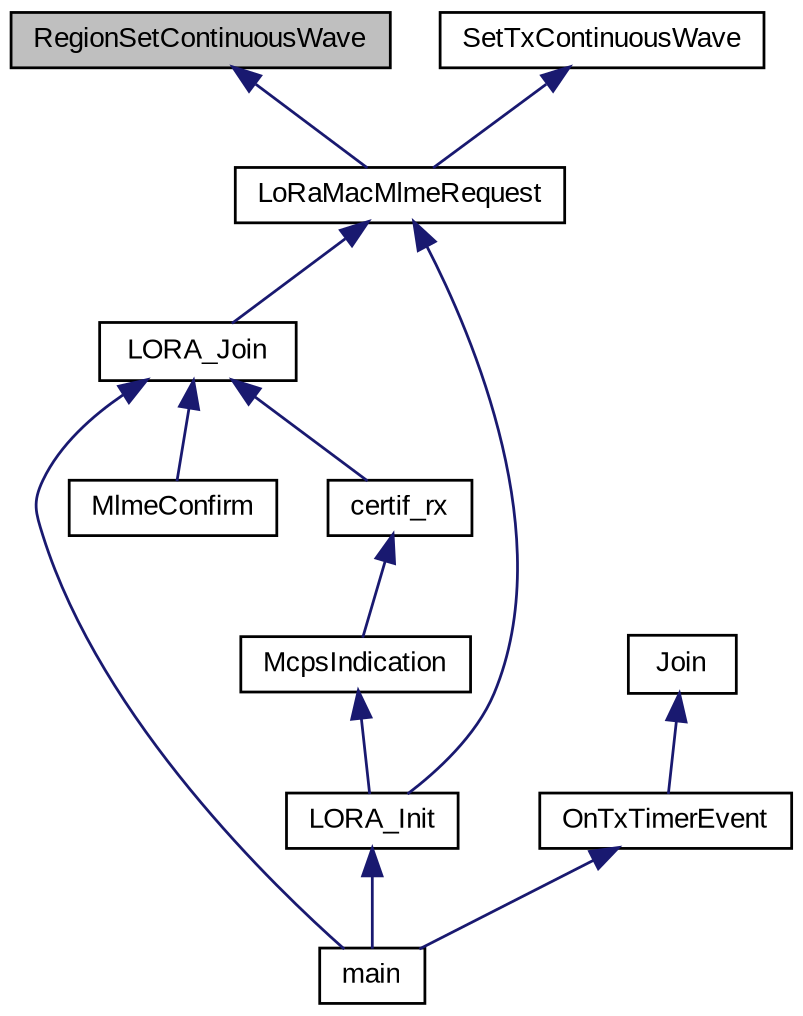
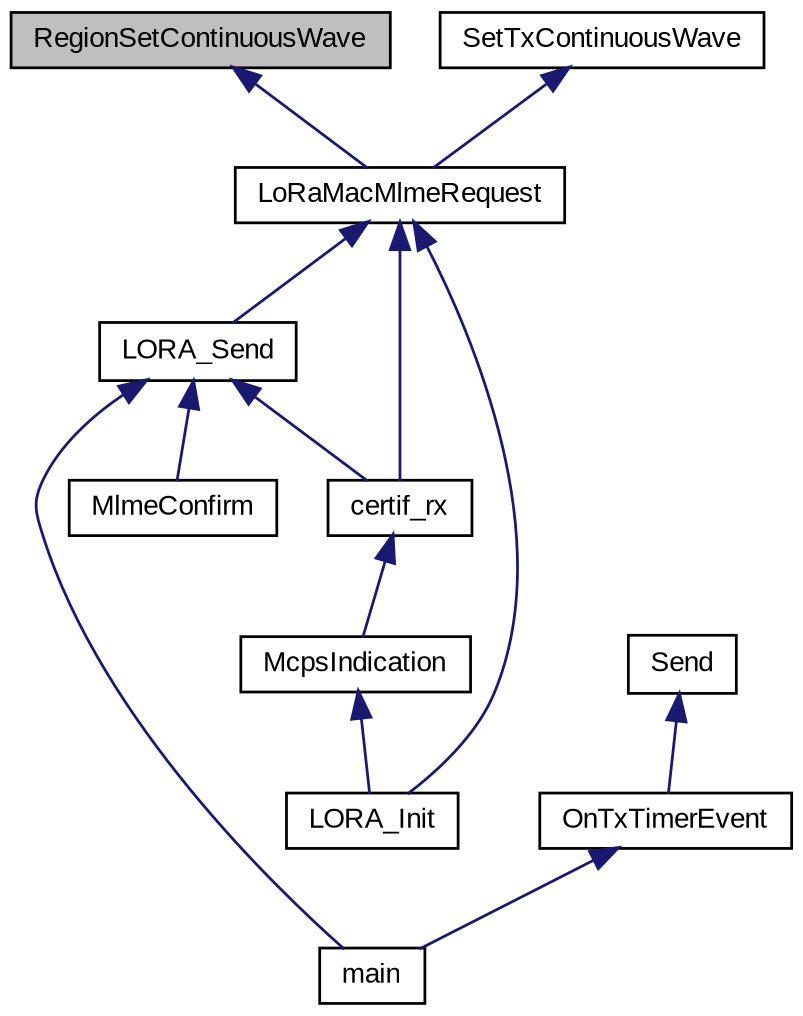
  digraph {
    fontname="Liberation Sans"
    rankdir=TB
    node [color=black fillcolor=white fontname="Liberation Sans" fontsize=10 shape=record style=filled]
    edge [color=midnightblue dir=back fontname="Liberation Sans" fontsize=10 labelfontname=Helvetica labelfontsize=10 style=solid]
    n1 [fillcolor=grey75 fontcolor=black height=0.2 label=RegionSetContinuousWave width=0.4]
    n2 [height=0.2 label=LoRaMacMlmeRequest width=0.4]
    n3 [height=0.2 label=SetTxContinuousWave width=0.4]
    n4 [height=0.2 label=certif_rx width=0.4]
-   n5 [height=0.2 label=LORA_Join width=0.4]
+   n5 [height=0.2 label=LORA_Send width=0.4]
    n6 [height=0.2 label=LORA_Init width=0.4]
    n7 [height=0.2 label=McpsIndication width=0.4]
    n8 [height=0.2 label=main width=0.4]
    n9 [height=0.2 label=MlmeConfirm width=0.4]
-   n10 [height=0.2 label=Join width=0.4]
+   n10 [height=0.2 label=Send width=0.4]
    n11 [height=0.2 label=OnTxTimerEvent width=0.4]
    n1 -> n2
+   n2 -> n4
    n2 -> n5
    n2 -> n6
    n3 -> n2
    n4 -> n7
    n5 -> n4
    n5 -> n8
    n5 -> n9
-   n6 -> n8
    n7 -> n6
    n10 -> n11
    n11 -> n8
  }
